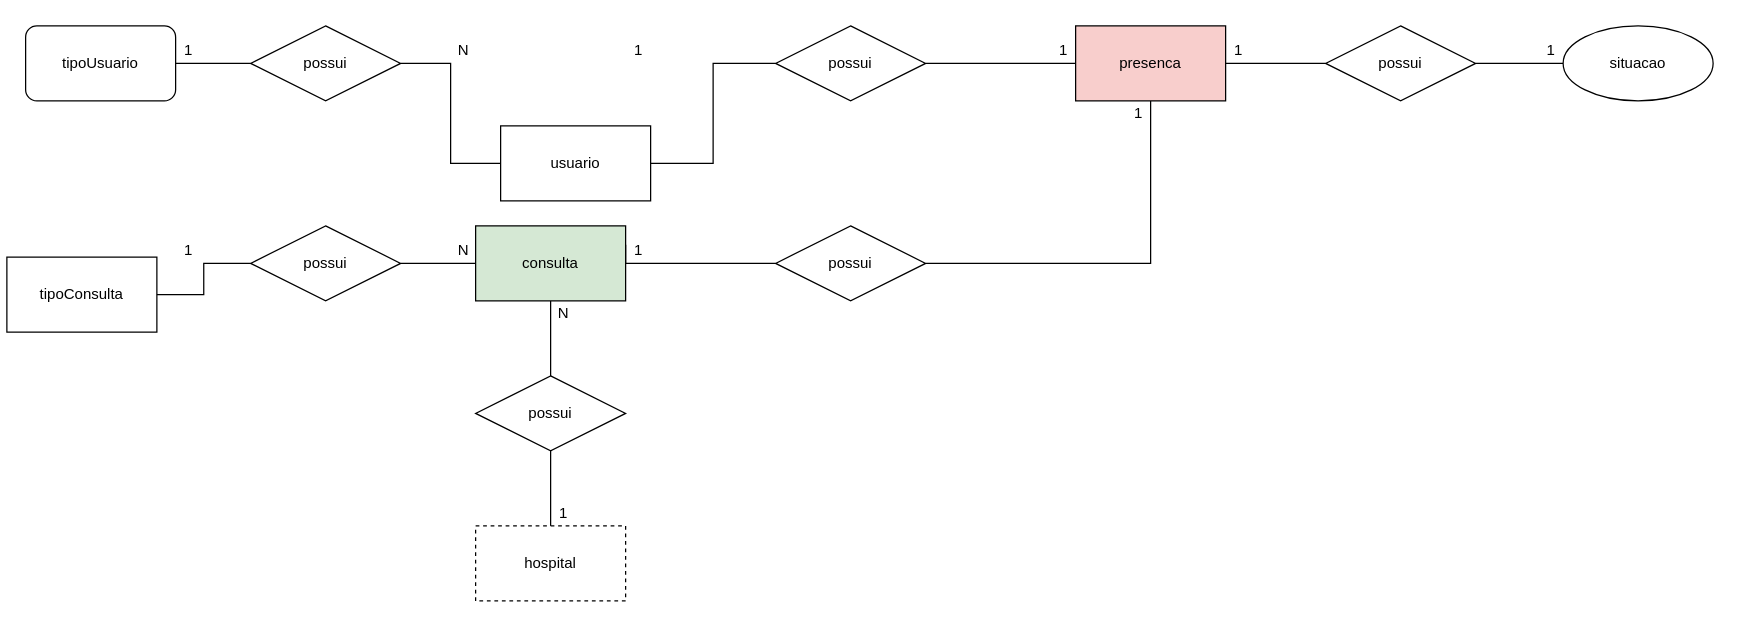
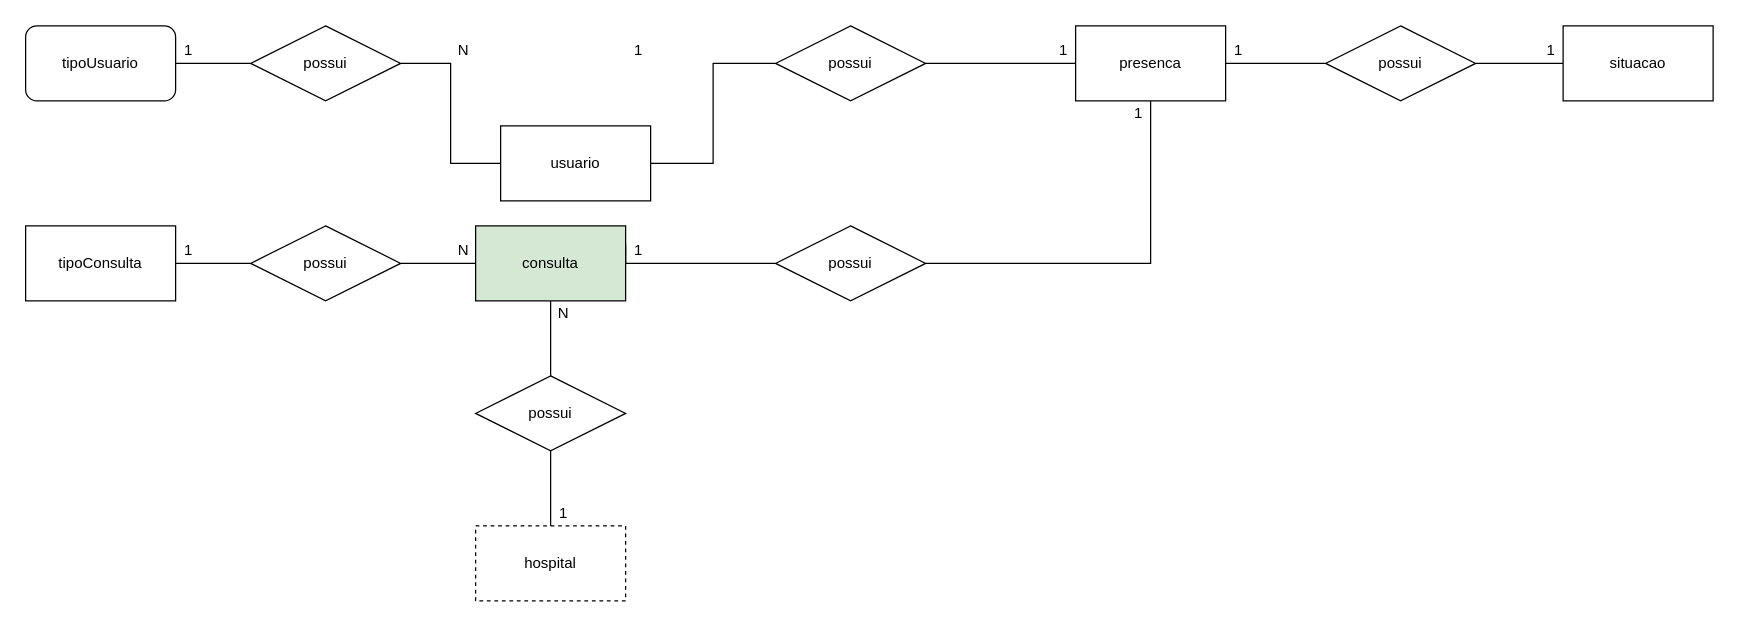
  <mxCell id="0" />
  <mxCell id="1" parent="0" />
  <mxCell id="2" value="tipoUsuario" style="whiteSpace=wrap;html=1;rounded=1;" vertex="1" parent="1"><mxGeometry x="20" y="20" width="120" height="60" as="geometry" /></mxCell>
  <mxCell id="3" style="edgeStyle=orthogonalEdgeStyle;rounded=0;orthogonalLoop=1;jettySize=auto;html=1;entryX=0;entryY=0.5;entryDx=0;entryDy=0;endArrow=none;endFill=0;" edge="1" parent="1" source="4" target="24"><mxGeometry relative="1" as="geometry" /></mxCell>
  <mxCell id="4" value="usuario" style="rounded=0;whiteSpace=wrap;html=1;" vertex="1" parent="1"><mxGeometry x="400" y="100" width="120" height="60" as="geometry" /></mxCell>
- <mxCell id="5" value="tipoConsulta" style="rounded=0;whiteSpace=wrap;html=1;" vertex="1" parent="1"><mxGeometry x="5" y="205" width="120" height="60" as="geometry" /></mxCell>
+ <mxCell id="5" value="tipoConsulta" style="rounded=0;whiteSpace=wrap;html=1;" vertex="1" parent="1"><mxGeometry x="20" y="180" width="120" height="60" as="geometry" /></mxCell>
  <mxCell id="6" value="consulta" style="rounded=0;whiteSpace=wrap;html=1;fillColor=#d5e8d4;" vertex="1" parent="1"><mxGeometry x="380" y="180" width="120" height="60" as="geometry" /></mxCell>
  <mxCell id="7" style="edgeStyle=orthogonalEdgeStyle;rounded=0;orthogonalLoop=1;jettySize=auto;html=1;entryX=0;entryY=0.5;entryDx=0;entryDy=0;endArrow=none;endFill=0;" edge="1" parent="1" source="9" target="4"><mxGeometry relative="1" as="geometry" /></mxCell>
  <mxCell id="8" style="edgeStyle=orthogonalEdgeStyle;rounded=0;orthogonalLoop=1;jettySize=auto;html=1;entryX=1;entryY=0.5;entryDx=0;entryDy=0;endArrow=none;endFill=0;" edge="1" parent="1" source="9" target="2"><mxGeometry relative="1" as="geometry" /></mxCell>
  <mxCell id="9" value="possui" style="shape=rhombus;perimeter=rhombusPerimeter;whiteSpace=wrap;html=1;align=center;" vertex="1" parent="1"><mxGeometry x="200" y="20" width="120" height="60" as="geometry" /></mxCell>
  <mxCell id="10" style="edgeStyle=orthogonalEdgeStyle;rounded=0;orthogonalLoop=1;jettySize=auto;html=1;entryX=1;entryY=0.5;entryDx=0;entryDy=0;endArrow=none;endFill=0;" edge="1" parent="1" source="12" target="5"><mxGeometry relative="1" as="geometry" /></mxCell>
  <mxCell id="11" style="edgeStyle=orthogonalEdgeStyle;rounded=0;orthogonalLoop=1;jettySize=auto;html=1;endArrow=none;endFill=0;" edge="1" parent="1" source="12" target="6"><mxGeometry relative="1" as="geometry" /></mxCell>
  <mxCell id="12" value="possui" style="shape=rhombus;perimeter=rhombusPerimeter;whiteSpace=wrap;html=1;align=center;" vertex="1" parent="1"><mxGeometry x="200" y="180" width="120" height="60" as="geometry" /></mxCell>
  <mxCell id="13" value="1" style="text;html=1;align=center;verticalAlign=middle;resizable=0;points=[];autosize=1;strokeColor=none;" vertex="1" parent="1"><mxGeometry x="140" y="30" width="20" height="20" as="geometry" /></mxCell>
  <mxCell id="14" value="N" style="text;html=1;align=center;verticalAlign=middle;resizable=0;points=[];autosize=1;strokeColor=none;" vertex="1" parent="1"><mxGeometry x="360" y="30" width="20" height="20" as="geometry" /></mxCell>
  <mxCell id="15" value="1" style="text;html=1;align=center;verticalAlign=middle;resizable=0;points=[];autosize=1;strokeColor=none;" vertex="1" parent="1"><mxGeometry x="140" y="190" width="20" height="20" as="geometry" /></mxCell>
  <mxCell id="16" value="N" style="text;html=1;align=center;verticalAlign=middle;resizable=0;points=[];autosize=1;strokeColor=none;" vertex="1" parent="1"><mxGeometry x="360" y="190" width="20" height="20" as="geometry" /></mxCell>
  <mxCell id="17" style="edgeStyle=orthogonalEdgeStyle;rounded=0;orthogonalLoop=1;jettySize=auto;html=1;entryX=0.5;entryY=1;entryDx=0;entryDy=0;endArrow=none;endFill=0;" edge="1" parent="1" source="19" target="6"><mxGeometry relative="1" as="geometry" /></mxCell>
  <mxCell id="18" style="edgeStyle=orthogonalEdgeStyle;rounded=0;orthogonalLoop=1;jettySize=auto;html=1;entryX=0.5;entryY=0;entryDx=0;entryDy=0;endArrow=none;endFill=0;" edge="1" parent="1" source="19" target="20"><mxGeometry relative="1" as="geometry" /></mxCell>
  <mxCell id="19" value="possui" style="shape=rhombus;perimeter=rhombusPerimeter;whiteSpace=wrap;html=1;align=center;" vertex="1" parent="1"><mxGeometry x="380" y="300" width="120" height="60" as="geometry" /></mxCell>
  <mxCell id="20" value="hospital" style="rounded=0;whiteSpace=wrap;html=1;dashed=1;" vertex="1" parent="1"><mxGeometry x="380" y="420" width="120" height="60" as="geometry" /></mxCell>
  <mxCell id="21" value="N" style="text;html=1;align=center;verticalAlign=middle;resizable=0;points=[];autosize=1;strokeColor=none;" vertex="1" parent="1"><mxGeometry x="440" y="240" width="20" height="20" as="geometry" /></mxCell>
  <mxCell id="22" value="1" style="text;html=1;align=center;verticalAlign=middle;resizable=0;points=[];autosize=1;strokeColor=none;" vertex="1" parent="1"><mxGeometry x="440" y="400" width="20" height="20" as="geometry" /></mxCell>
  <mxCell id="23" style="edgeStyle=orthogonalEdgeStyle;rounded=0;orthogonalLoop=1;jettySize=auto;html=1;entryX=0;entryY=0.5;entryDx=0;entryDy=0;endArrow=none;endFill=0;" edge="1" parent="1" source="24" target="26"><mxGeometry relative="1" as="geometry" /></mxCell>
  <mxCell id="24" value="possui" style="shape=rhombus;perimeter=rhombusPerimeter;whiteSpace=wrap;html=1;align=center;" vertex="1" parent="1"><mxGeometry x="620" y="20" width="120" height="60" as="geometry" /></mxCell>
  <mxCell id="25" style="edgeStyle=orthogonalEdgeStyle;rounded=0;orthogonalLoop=1;jettySize=auto;html=1;entryX=1;entryY=0.5;entryDx=0;entryDy=0;endArrow=none;endFill=0;" edge="1" parent="1" source="26" target="28"><mxGeometry relative="1" as="geometry"><Array as="points"><mxPoint x="920" y="210" /></Array></mxGeometry></mxCell>
- <mxCell id="26" value="presenca" style="rounded=0;whiteSpace=wrap;html=1;fillColor=#f8cecc;" vertex="1" parent="1"><mxGeometry x="860" y="20" width="120" height="60" as="geometry" /></mxCell>
+ <mxCell id="26" value="presenca" style="rounded=0;whiteSpace=wrap;html=1;" vertex="1" parent="1"><mxGeometry x="860" y="20" width="120" height="60" as="geometry" /></mxCell>
  <mxCell id="27" style="edgeStyle=orthogonalEdgeStyle;rounded=0;orthogonalLoop=1;jettySize=auto;html=1;entryX=1;entryY=0.25;entryDx=0;entryDy=0;endArrow=none;endFill=0;" edge="1" parent="1" source="28" target="6"><mxGeometry relative="1" as="geometry"><Array as="points"><mxPoint x="500" y="210" /></Array></mxGeometry></mxCell>
  <mxCell id="28" value="possui" style="shape=rhombus;perimeter=rhombusPerimeter;whiteSpace=wrap;html=1;align=center;" vertex="1" parent="1"><mxGeometry x="620" y="180" width="120" height="60" as="geometry" /></mxCell>
  <mxCell id="29" value="1" style="text;html=1;align=center;verticalAlign=middle;resizable=0;points=[];autosize=1;strokeColor=none;" vertex="1" parent="1"><mxGeometry x="500" y="30" width="20" height="20" as="geometry" /></mxCell>
  <mxCell id="30" value="1" style="text;html=1;align=center;verticalAlign=middle;resizable=0;points=[];autosize=1;strokeColor=none;" vertex="1" parent="1"><mxGeometry x="840" y="30" width="20" height="20" as="geometry" /></mxCell>
  <mxCell id="31" value="1" style="text;html=1;align=center;verticalAlign=middle;resizable=0;points=[];autosize=1;strokeColor=none;" vertex="1" parent="1"><mxGeometry x="500" y="190" width="20" height="20" as="geometry" /></mxCell>
  <mxCell id="32" value="1" style="text;html=1;align=center;verticalAlign=middle;resizable=0;points=[];autosize=1;strokeColor=none;" vertex="1" parent="1"><mxGeometry x="900" y="80" width="20" height="20" as="geometry" /></mxCell>
  <mxCell id="33" style="edgeStyle=orthogonalEdgeStyle;rounded=0;orthogonalLoop=1;jettySize=auto;html=1;entryX=1;entryY=0.5;entryDx=0;entryDy=0;endArrow=none;endFill=0;" edge="1" parent="1" source="34" target="36"><mxGeometry relative="1" as="geometry" /></mxCell>
- <mxCell id="34" value="situacao" style="ellipse;whiteSpace=wrap;html=1;" vertex="1" parent="1"><mxGeometry x="1250" y="20" width="120" height="60" as="geometry" /></mxCell>
+ <mxCell id="34" value="situacao" style="rounded=0;whiteSpace=wrap;html=1;" vertex="1" parent="1"><mxGeometry x="1250" y="20" width="120" height="60" as="geometry" /></mxCell>
  <mxCell id="35" style="edgeStyle=orthogonalEdgeStyle;rounded=0;orthogonalLoop=1;jettySize=auto;html=1;entryX=1;entryY=0.5;entryDx=0;entryDy=0;endArrow=none;endFill=0;" edge="1" parent="1" source="36" target="26"><mxGeometry relative="1" as="geometry" /></mxCell>
  <mxCell id="36" value="possui" style="shape=rhombus;perimeter=rhombusPerimeter;whiteSpace=wrap;html=1;align=center;" vertex="1" parent="1"><mxGeometry x="1060" y="20" width="120" height="60" as="geometry" /></mxCell>
  <mxCell id="37" value="1" style="text;html=1;align=center;verticalAlign=middle;resizable=0;points=[];autosize=1;strokeColor=none;" vertex="1" parent="1"><mxGeometry x="980" y="30" width="20" height="20" as="geometry" /></mxCell>
  <mxCell id="38" value="1" style="text;html=1;align=center;verticalAlign=middle;resizable=0;points=[];autosize=1;strokeColor=none;" vertex="1" parent="1"><mxGeometry x="1230" y="30" width="20" height="20" as="geometry" /></mxCell>
